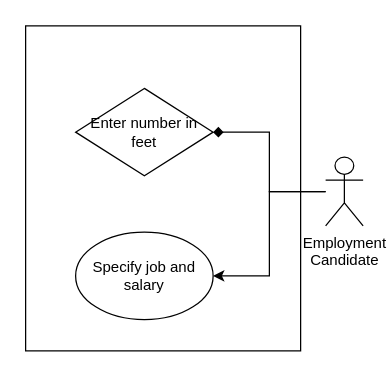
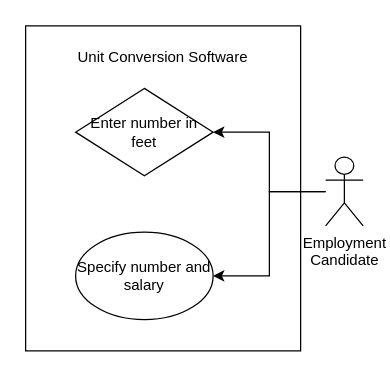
  <mxCell id="0" />
  <mxCell id="1" parent="0" />
  <mxCell id="2" value="" style="rounded=0;whiteSpace=wrap;html=1;" parent="1" vertex="1"><mxGeometry x="20" y="20" width="220" height="260" as="geometry" /></mxCell>
- <mxCell id="3" style="edgeStyle=orthogonalEdgeStyle;rounded=0;orthogonalLoop=1;jettySize=auto;html=1;entryX=1;entryY=0.5;entryDx=0;entryDy=0;endArrow=diamond;" parent="1" source="5" target="6" edge="1"><mxGeometry relative="1" as="geometry" /></mxCell>
+ <mxCell id="3" style="edgeStyle=orthogonalEdgeStyle;rounded=0;orthogonalLoop=1;jettySize=auto;html=1;entryX=1;entryY=0.5;entryDx=0;entryDy=0;" parent="1" source="5" target="6" edge="1"><mxGeometry relative="1" as="geometry" /></mxCell>
  <mxCell id="4" style="edgeStyle=orthogonalEdgeStyle;rounded=0;orthogonalLoop=1;jettySize=auto;html=1;entryX=1;entryY=0.5;entryDx=0;entryDy=0;" parent="1" source="5" target="7" edge="1"><mxGeometry relative="1" as="geometry" /></mxCell>
  <mxCell id="5" value="Employment&lt;div&gt;Candidate&lt;/div&gt;" style="shape=umlActor;verticalLabelPosition=bottom;verticalAlign=top;html=1;" parent="1" vertex="1"><mxGeometry x="260" y="125" width="30" height="55" as="geometry" /></mxCell>
  <mxCell id="6" value="Enter number in feet" style="rhombus;whiteSpace=wrap;html=1;" parent="1" vertex="1"><mxGeometry x="60" y="70" width="110" height="70" as="geometry" /></mxCell>
- <mxCell id="7" value="Specify job and salary" style="ellipse;whiteSpace=wrap;html=1;" parent="1" vertex="1"><mxGeometry x="60" y="185" width="110" height="70" as="geometry" /></mxCell>
+ <mxCell id="7" value="Specify number and salary" style="ellipse;whiteSpace=wrap;html=1;" parent="1" vertex="1"><mxGeometry x="60" y="185" width="110" height="70" as="geometry" /></mxCell>
+ <mxCell id="8" value="Unit Conversion Software" style="text;html=1;align=center;verticalAlign=middle;whiteSpace=wrap;rounded=0;" parent="1" vertex="1"><mxGeometry x="20" y="30" width="220" height="30" as="geometry" /></mxCell>
